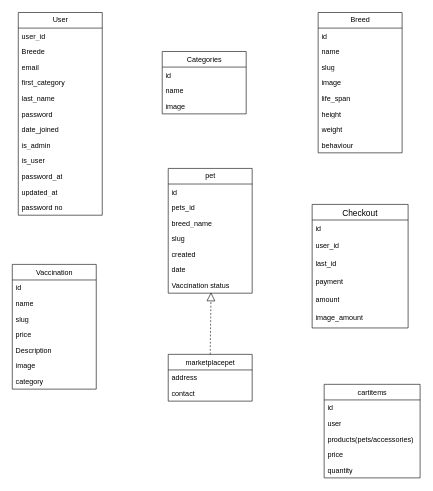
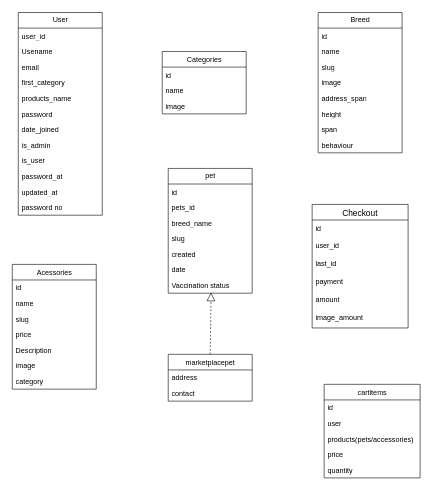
  <mxCell id="0" />
  <mxCell id="1" parent="0" />
  <mxCell id="2" value="User" style="swimlane;fontStyle=0;childLayout=stackLayout;horizontal=1;startSize=26;fillColor=none;horizontalStack=0;resizeParent=1;resizeParentMax=0;resizeLast=0;collapsible=1;marginBottom=0;html=1;" parent="1" vertex="1"><mxGeometry x="30" y="20" width="140" height="338" as="geometry" /></mxCell>
  <mxCell id="3" value="user_id" style="text;strokeColor=none;fillColor=none;align=left;verticalAlign=top;spacingLeft=4;spacingRight=4;overflow=hidden;rotatable=0;points=[[0,0.5],[1,0.5]];portConstraint=eastwest;whiteSpace=wrap;html=1;" parent="2" vertex="1"><mxGeometry y="26" width="140" height="26" as="geometry" /></mxCell>
- <mxCell id="4" value="Breed&lt;span style=&quot;background-color: transparent;&quot;&gt;e&lt;/span&gt;" style="text;strokeColor=none;fillColor=none;align=left;verticalAlign=top;spacingLeft=4;spacingRight=4;overflow=hidden;rotatable=0;points=[[0,0.5],[1,0.5]];portConstraint=eastwest;whiteSpace=wrap;html=1;" parent="2" vertex="1"><mxGeometry y="52" width="140" height="26" as="geometry" /></mxCell>
+ <mxCell id="4" value="Usenam&lt;span style=&quot;background-color: transparent;&quot;&gt;e&lt;/span&gt;" style="text;strokeColor=none;fillColor=none;align=left;verticalAlign=top;spacingLeft=4;spacingRight=4;overflow=hidden;rotatable=0;points=[[0,0.5],[1,0.5]];portConstraint=eastwest;whiteSpace=wrap;html=1;" parent="2" vertex="1"><mxGeometry y="52" width="140" height="26" as="geometry" /></mxCell>
  <mxCell id="5" value="email" style="text;strokeColor=none;fillColor=none;align=left;verticalAlign=top;spacingLeft=4;spacingRight=4;overflow=hidden;rotatable=0;points=[[0,0.5],[1,0.5]];portConstraint=eastwest;whiteSpace=wrap;html=1;" parent="2" vertex="1"><mxGeometry y="78" width="140" height="26" as="geometry" /></mxCell>
  <mxCell id="6" value="first_category" style="text;strokeColor=none;fillColor=none;align=left;verticalAlign=top;spacingLeft=4;spacingRight=4;overflow=hidden;rotatable=0;points=[[0,0.5],[1,0.5]];portConstraint=eastwest;whiteSpace=wrap;html=1;" parent="2" vertex="1"><mxGeometry y="104" width="140" height="26" as="geometry" /></mxCell>
- <mxCell id="7" value="last_name" style="text;strokeColor=none;fillColor=none;align=left;verticalAlign=top;spacingLeft=4;spacingRight=4;overflow=hidden;rotatable=0;points=[[0,0.5],[1,0.5]];portConstraint=eastwest;whiteSpace=wrap;html=1;" parent="2" vertex="1"><mxGeometry y="130" width="140" height="26" as="geometry" /></mxCell>
+ <mxCell id="7" value="products_name" style="text;strokeColor=none;fillColor=none;align=left;verticalAlign=top;spacingLeft=4;spacingRight=4;overflow=hidden;rotatable=0;points=[[0,0.5],[1,0.5]];portConstraint=eastwest;whiteSpace=wrap;html=1;" parent="2" vertex="1"><mxGeometry y="130" width="140" height="26" as="geometry" /></mxCell>
  <mxCell id="8" value="password" style="text;strokeColor=none;fillColor=none;align=left;verticalAlign=top;spacingLeft=4;spacingRight=4;overflow=hidden;rotatable=0;points=[[0,0.5],[1,0.5]];portConstraint=eastwest;whiteSpace=wrap;html=1;" parent="2" vertex="1"><mxGeometry y="156" width="140" height="26" as="geometry" /></mxCell>
  <mxCell id="9" value="date_joined" style="text;strokeColor=none;fillColor=none;align=left;verticalAlign=top;spacingLeft=4;spacingRight=4;overflow=hidden;rotatable=0;points=[[0,0.5],[1,0.5]];portConstraint=eastwest;whiteSpace=wrap;html=1;" parent="2" vertex="1"><mxGeometry y="182" width="140" height="26" as="geometry" /></mxCell>
  <mxCell id="10" value="is_admin" style="text;strokeColor=none;fillColor=none;align=left;verticalAlign=top;spacingLeft=4;spacingRight=4;overflow=hidden;rotatable=0;points=[[0,0.5],[1,0.5]];portConstraint=eastwest;whiteSpace=wrap;html=1;" parent="2" vertex="1"><mxGeometry y="208" width="140" height="26" as="geometry" /></mxCell>
  <mxCell id="11" value="is_user" style="text;strokeColor=none;fillColor=none;align=left;verticalAlign=top;spacingLeft=4;spacingRight=4;overflow=hidden;rotatable=0;points=[[0,0.5],[1,0.5]];portConstraint=eastwest;whiteSpace=wrap;html=1;" parent="2" vertex="1"><mxGeometry y="234" width="140" height="26" as="geometry" /></mxCell>
  <mxCell id="12" value="password_at" style="text;strokeColor=none;fillColor=none;align=left;verticalAlign=top;spacingLeft=4;spacingRight=4;overflow=hidden;rotatable=0;points=[[0,0.5],[1,0.5]];portConstraint=eastwest;whiteSpace=wrap;html=1;" parent="2" vertex="1"><mxGeometry y="260" width="140" height="26" as="geometry" /></mxCell>
  <mxCell id="13" value="updated_at" style="text;strokeColor=none;fillColor=none;align=left;verticalAlign=top;spacingLeft=4;spacingRight=4;overflow=hidden;rotatable=0;points=[[0,0.5],[1,0.5]];portConstraint=eastwest;whiteSpace=wrap;html=1;" parent="2" vertex="1"><mxGeometry y="286" width="140" height="26" as="geometry" /></mxCell>
  <mxCell id="14" value="password no" style="text;strokeColor=none;fillColor=none;align=left;verticalAlign=top;spacingLeft=4;spacingRight=4;overflow=hidden;rotatable=0;points=[[0,0.5],[1,0.5]];portConstraint=eastwest;whiteSpace=wrap;html=1;" parent="2" vertex="1"><mxGeometry y="312" width="140" height="26" as="geometry" /></mxCell>
  <mxCell id="15" value="Breed" style="swimlane;fontStyle=0;childLayout=stackLayout;horizontal=1;startSize=26;fillColor=none;horizontalStack=0;resizeParent=1;resizeParentMax=0;resizeLast=0;collapsible=1;marginBottom=0;html=1;" parent="1" vertex="1"><mxGeometry x="530" y="20" width="140" height="234" as="geometry" /></mxCell>
  <mxCell id="16" value="id" style="text;strokeColor=none;fillColor=none;align=left;verticalAlign=top;spacingLeft=4;spacingRight=4;overflow=hidden;rotatable=0;points=[[0,0.5],[1,0.5]];portConstraint=eastwest;whiteSpace=wrap;html=1;" parent="15" vertex="1"><mxGeometry y="26" width="140" height="26" as="geometry" /></mxCell>
  <mxCell id="17" value="name" style="text;strokeColor=none;fillColor=none;align=left;verticalAlign=top;spacingLeft=4;spacingRight=4;overflow=hidden;rotatable=0;points=[[0,0.5],[1,0.5]];portConstraint=eastwest;whiteSpace=wrap;html=1;" parent="15" vertex="1"><mxGeometry y="52" width="140" height="26" as="geometry" /></mxCell>
  <mxCell id="18" value="slug" style="text;strokeColor=none;fillColor=none;align=left;verticalAlign=top;spacingLeft=4;spacingRight=4;overflow=hidden;rotatable=0;points=[[0,0.5],[1,0.5]];portConstraint=eastwest;whiteSpace=wrap;html=1;" parent="15" vertex="1"><mxGeometry y="78" width="140" height="26" as="geometry" /></mxCell>
  <mxCell id="19" value="image" style="text;strokeColor=none;fillColor=none;align=left;verticalAlign=top;spacingLeft=4;spacingRight=4;overflow=hidden;rotatable=0;points=[[0,0.5],[1,0.5]];portConstraint=eastwest;whiteSpace=wrap;html=1;" parent="15" vertex="1"><mxGeometry y="104" width="140" height="26" as="geometry" /></mxCell>
- <mxCell id="20" value="life_span" style="text;strokeColor=none;fillColor=none;align=left;verticalAlign=top;spacingLeft=4;spacingRight=4;overflow=hidden;rotatable=0;points=[[0,0.5],[1,0.5]];portConstraint=eastwest;whiteSpace=wrap;html=1;" parent="15" vertex="1"><mxGeometry y="130" width="140" height="26" as="geometry" /></mxCell>
+ <mxCell id="20" value="address_span" style="text;strokeColor=none;fillColor=none;align=left;verticalAlign=top;spacingLeft=4;spacingRight=4;overflow=hidden;rotatable=0;points=[[0,0.5],[1,0.5]];portConstraint=eastwest;whiteSpace=wrap;html=1;" parent="15" vertex="1"><mxGeometry y="130" width="140" height="26" as="geometry" /></mxCell>
  <mxCell id="21" value="height" style="text;strokeColor=none;fillColor=none;align=left;verticalAlign=top;spacingLeft=4;spacingRight=4;overflow=hidden;rotatable=0;points=[[0,0.5],[1,0.5]];portConstraint=eastwest;whiteSpace=wrap;html=1;" parent="15" vertex="1"><mxGeometry y="156" width="140" height="26" as="geometry" /></mxCell>
- <mxCell id="22" value="weight" style="text;strokeColor=none;fillColor=none;align=left;verticalAlign=top;spacingLeft=4;spacingRight=4;overflow=hidden;rotatable=0;points=[[0,0.5],[1,0.5]];portConstraint=eastwest;whiteSpace=wrap;html=1;" parent="15" vertex="1"><mxGeometry y="182" width="140" height="26" as="geometry" /></mxCell>
+ <mxCell id="22" value="span" style="text;strokeColor=none;fillColor=none;align=left;verticalAlign=top;spacingLeft=4;spacingRight=4;overflow=hidden;rotatable=0;points=[[0,0.5],[1,0.5]];portConstraint=eastwest;whiteSpace=wrap;html=1;" parent="15" vertex="1"><mxGeometry y="182" width="140" height="26" as="geometry" /></mxCell>
  <mxCell id="23" value="behaviour" style="text;strokeColor=none;fillColor=none;align=left;verticalAlign=top;spacingLeft=4;spacingRight=4;overflow=hidden;rotatable=0;points=[[0,0.5],[1,0.5]];portConstraint=eastwest;whiteSpace=wrap;html=1;" parent="15" vertex="1"><mxGeometry y="208" width="140" height="26" as="geometry" /></mxCell>
  <mxCell id="24" value="pet" style="swimlane;fontStyle=0;childLayout=stackLayout;horizontal=1;startSize=26;fillColor=none;horizontalStack=0;resizeParent=1;resizeParentMax=0;resizeLast=0;collapsible=1;marginBottom=0;html=1;" parent="1" vertex="1"><mxGeometry x="280" y="280" width="140" height="208" as="geometry" /></mxCell>
  <mxCell id="25" value="id" style="text;strokeColor=none;fillColor=none;align=left;verticalAlign=top;spacingLeft=4;spacingRight=4;overflow=hidden;rotatable=0;points=[[0,0.5],[1,0.5]];portConstraint=eastwest;whiteSpace=wrap;html=1;" parent="24" vertex="1"><mxGeometry y="26" width="140" height="26" as="geometry" /></mxCell>
  <mxCell id="26" value="pets_id" style="text;strokeColor=none;fillColor=none;align=left;verticalAlign=top;spacingLeft=4;spacingRight=4;overflow=hidden;rotatable=0;points=[[0,0.5],[1,0.5]];portConstraint=eastwest;whiteSpace=wrap;html=1;" parent="24" vertex="1"><mxGeometry y="52" width="140" height="26" as="geometry" /></mxCell>
  <mxCell id="27" value="breed_name" style="text;strokeColor=none;fillColor=none;align=left;verticalAlign=top;spacingLeft=4;spacingRight=4;overflow=hidden;rotatable=0;points=[[0,0.5],[1,0.5]];portConstraint=eastwest;whiteSpace=wrap;html=1;" parent="24" vertex="1"><mxGeometry y="78" width="140" height="26" as="geometry" /></mxCell>
  <mxCell id="28" value="slug" style="text;strokeColor=none;fillColor=none;align=left;verticalAlign=top;spacingLeft=4;spacingRight=4;overflow=hidden;rotatable=0;points=[[0,0.5],[1,0.5]];portConstraint=eastwest;whiteSpace=wrap;html=1;" parent="24" vertex="1"><mxGeometry y="104" width="140" height="26" as="geometry" /></mxCell>
  <mxCell id="29" value="created" style="text;strokeColor=none;fillColor=none;align=left;verticalAlign=top;spacingLeft=4;spacingRight=4;overflow=hidden;rotatable=0;points=[[0,0.5],[1,0.5]];portConstraint=eastwest;whiteSpace=wrap;html=1;" parent="24" vertex="1"><mxGeometry y="130" width="140" height="26" as="geometry" /></mxCell>
  <mxCell id="30" value="date" style="text;strokeColor=none;fillColor=none;align=left;verticalAlign=top;spacingLeft=4;spacingRight=4;overflow=hidden;rotatable=0;points=[[0,0.5],[1,0.5]];portConstraint=eastwest;whiteSpace=wrap;html=1;" parent="24" vertex="1"><mxGeometry y="156" width="140" height="26" as="geometry" /></mxCell>
  <mxCell id="31" value="Vaccination status" style="text;strokeColor=none;fillColor=none;align=left;verticalAlign=top;spacingLeft=4;spacingRight=4;overflow=hidden;rotatable=0;points=[[0,0.5],[1,0.5]];portConstraint=eastwest;whiteSpace=wrap;html=1;" parent="24" vertex="1"><mxGeometry y="182" width="140" height="26" as="geometry" /></mxCell>
  <mxCell id="32" value="marketplacepet" style="swimlane;fontStyle=0;childLayout=stackLayout;horizontal=1;startSize=26;fillColor=none;horizontalStack=0;resizeParent=1;resizeParentMax=0;resizeLast=0;collapsible=1;marginBottom=0;html=1;align=center;verticalAlign=top;spacingLeft=4;spacingRight=4;fontFamily=Helvetica;fontSize=12;fontColor=default;" parent="1" vertex="1"><mxGeometry x="280" y="590" width="140" height="78" as="geometry" /></mxCell>
  <mxCell id="33" value="address" style="text;strokeColor=none;fillColor=none;align=left;verticalAlign=top;spacingLeft=4;spacingRight=4;overflow=hidden;rotatable=0;points=[[0,0.5],[1,0.5]];portConstraint=eastwest;whiteSpace=wrap;html=1;fontFamily=Helvetica;fontSize=12;fontColor=default;" parent="32" vertex="1"><mxGeometry y="26" width="140" height="26" as="geometry" /></mxCell>
  <mxCell id="34" value="contact" style="text;strokeColor=none;fillColor=none;align=left;verticalAlign=top;spacingLeft=4;spacingRight=4;overflow=hidden;rotatable=0;points=[[0,0.5],[1,0.5]];portConstraint=eastwest;whiteSpace=wrap;html=1;fontFamily=Helvetica;fontSize=12;fontColor=default;" parent="32" vertex="1"><mxGeometry y="52" width="140" height="26" as="geometry" /></mxCell>
  <mxCell id="35" value="" style="edgeStyle=none;html=1;endSize=12;endArrow=block;endFill=0;fontFamily=Helvetica;fontSize=12;fontColor=default;exitX=0.5;exitY=0;exitDx=0;exitDy=0;entryX=0.51;entryY=0.952;entryDx=0;entryDy=0;entryPerimeter=0;dashed=1;" parent="1" source="32" target="31" edge="1"><mxGeometry width="160" relative="1" as="geometry"><mxPoint x="330" y="430" as="sourcePoint" /><mxPoint x="490" y="430" as="targetPoint" /></mxGeometry></mxCell>
- <mxCell id="36" value="Vaccination" style="swimlane;fontStyle=0;childLayout=stackLayout;horizontal=1;startSize=26;fillColor=none;horizontalStack=0;resizeParent=1;resizeParentMax=0;resizeLast=0;collapsible=1;marginBottom=0;html=1;align=center;verticalAlign=top;spacingLeft=4;spacingRight=4;fontFamily=Helvetica;fontSize=12;fontColor=default;" parent="1" vertex="1"><mxGeometry x="20" y="440" width="140" height="208" as="geometry" /></mxCell>
+ <mxCell id="36" value="Acessories" style="swimlane;fontStyle=0;childLayout=stackLayout;horizontal=1;startSize=26;fillColor=none;horizontalStack=0;resizeParent=1;resizeParentMax=0;resizeLast=0;collapsible=1;marginBottom=0;html=1;align=center;verticalAlign=top;spacingLeft=4;spacingRight=4;fontFamily=Helvetica;fontSize=12;fontColor=default;" parent="1" vertex="1"><mxGeometry x="20" y="440" width="140" height="208" as="geometry" /></mxCell>
  <mxCell id="37" value="id" style="text;strokeColor=none;fillColor=none;align=left;verticalAlign=top;spacingLeft=4;spacingRight=4;overflow=hidden;rotatable=0;points=[[0,0.5],[1,0.5]];portConstraint=eastwest;whiteSpace=wrap;html=1;fontFamily=Helvetica;fontSize=12;fontColor=default;" parent="36" vertex="1"><mxGeometry y="26" width="140" height="26" as="geometry" /></mxCell>
  <mxCell id="38" value="name" style="text;strokeColor=none;fillColor=none;align=left;verticalAlign=top;spacingLeft=4;spacingRight=4;overflow=hidden;rotatable=0;points=[[0,0.5],[1,0.5]];portConstraint=eastwest;whiteSpace=wrap;html=1;fontFamily=Helvetica;fontSize=12;fontColor=default;" parent="36" vertex="1"><mxGeometry y="52" width="140" height="26" as="geometry" /></mxCell>
  <mxCell id="39" value="slug" style="text;strokeColor=none;fillColor=none;align=left;verticalAlign=top;spacingLeft=4;spacingRight=4;overflow=hidden;rotatable=0;points=[[0,0.5],[1,0.5]];portConstraint=eastwest;whiteSpace=wrap;html=1;fontFamily=Helvetica;fontSize=12;fontColor=default;" parent="36" vertex="1"><mxGeometry y="78" width="140" height="26" as="geometry" /></mxCell>
  <mxCell id="40" value="price" style="text;strokeColor=none;fillColor=none;align=left;verticalAlign=top;spacingLeft=4;spacingRight=4;overflow=hidden;rotatable=0;points=[[0,0.5],[1,0.5]];portConstraint=eastwest;whiteSpace=wrap;html=1;fontFamily=Helvetica;fontSize=12;fontColor=default;" parent="36" vertex="1"><mxGeometry y="104" width="140" height="26" as="geometry" /></mxCell>
  <mxCell id="41" value="Description" style="text;strokeColor=none;fillColor=none;align=left;verticalAlign=top;spacingLeft=4;spacingRight=4;overflow=hidden;rotatable=0;points=[[0,0.5],[1,0.5]];portConstraint=eastwest;whiteSpace=wrap;html=1;fontFamily=Helvetica;fontSize=12;fontColor=default;" parent="36" vertex="1"><mxGeometry y="130" width="140" height="26" as="geometry" /></mxCell>
  <mxCell id="42" value="image" style="text;strokeColor=none;fillColor=none;align=left;verticalAlign=top;spacingLeft=4;spacingRight=4;overflow=hidden;rotatable=0;points=[[0,0.5],[1,0.5]];portConstraint=eastwest;whiteSpace=wrap;html=1;fontFamily=Helvetica;fontSize=12;fontColor=default;" parent="36" vertex="1"><mxGeometry y="156" width="140" height="26" as="geometry" /></mxCell>
  <mxCell id="43" value="category" style="text;strokeColor=none;fillColor=none;align=left;verticalAlign=top;spacingLeft=4;spacingRight=4;overflow=hidden;rotatable=0;points=[[0,0.5],[1,0.5]];portConstraint=eastwest;whiteSpace=wrap;html=1;fontFamily=Helvetica;fontSize=12;fontColor=default;" parent="36" vertex="1"><mxGeometry y="182" width="140" height="26" as="geometry" /></mxCell>
  <mxCell id="44" value="cartitems" style="swimlane;fontStyle=0;childLayout=stackLayout;horizontal=1;startSize=26;fillColor=none;horizontalStack=0;resizeParent=1;resizeParentMax=0;resizeLast=0;collapsible=1;marginBottom=0;html=1;align=center;verticalAlign=top;spacingLeft=4;spacingRight=4;fontFamily=Helvetica;fontSize=12;fontColor=default;" parent="1" vertex="1"><mxGeometry x="540" y="640" width="160" height="156" as="geometry" /></mxCell>
  <mxCell id="45" value="id" style="text;strokeColor=none;fillColor=none;align=left;verticalAlign=top;spacingLeft=4;spacingRight=4;overflow=hidden;rotatable=0;points=[[0,0.5],[1,0.5]];portConstraint=eastwest;whiteSpace=wrap;html=1;fontFamily=Helvetica;fontSize=12;fontColor=default;" parent="44" vertex="1"><mxGeometry y="26" width="160" height="26" as="geometry" /></mxCell>
  <mxCell id="46" value="user" style="text;strokeColor=none;fillColor=none;align=left;verticalAlign=top;spacingLeft=4;spacingRight=4;overflow=hidden;rotatable=0;points=[[0,0.5],[1,0.5]];portConstraint=eastwest;whiteSpace=wrap;html=1;fontFamily=Helvetica;fontSize=12;fontColor=default;" parent="44" vertex="1"><mxGeometry y="52" width="160" height="26" as="geometry" /></mxCell>
  <mxCell id="47" value="products(pets/accessories)" style="text;strokeColor=none;fillColor=none;align=left;verticalAlign=top;spacingLeft=4;spacingRight=4;overflow=hidden;rotatable=0;points=[[0,0.5],[1,0.5]];portConstraint=eastwest;whiteSpace=wrap;html=1;fontFamily=Helvetica;fontSize=12;fontColor=default;" parent="44" vertex="1"><mxGeometry y="78" width="160" height="26" as="geometry" /></mxCell>
  <mxCell id="48" value="price" style="text;strokeColor=none;fillColor=none;align=left;verticalAlign=top;spacingLeft=4;spacingRight=4;overflow=hidden;rotatable=0;points=[[0,0.5],[1,0.5]];portConstraint=eastwest;whiteSpace=wrap;html=1;fontFamily=Helvetica;fontSize=12;fontColor=default;" parent="44" vertex="1"><mxGeometry y="104" width="160" height="26" as="geometry" /></mxCell>
  <mxCell id="49" value="quantity" style="text;strokeColor=none;fillColor=none;align=left;verticalAlign=top;spacingLeft=4;spacingRight=4;overflow=hidden;rotatable=0;points=[[0,0.5],[1,0.5]];portConstraint=eastwest;whiteSpace=wrap;html=1;fontFamily=Helvetica;fontSize=12;fontColor=default;" parent="44" vertex="1"><mxGeometry y="130" width="160" height="26" as="geometry" /></mxCell>
  <mxCell id="50" value="Categories" style="swimlane;fontStyle=0;childLayout=stackLayout;horizontal=1;startSize=26;fillColor=none;horizontalStack=0;resizeParent=1;resizeParentMax=0;resizeLast=0;collapsible=1;marginBottom=0;html=1;align=center;verticalAlign=top;spacingLeft=4;spacingRight=4;fontFamily=Helvetica;fontSize=12;fontColor=default;" parent="1" vertex="1"><mxGeometry x="270" y="85" width="140" height="104" as="geometry" /></mxCell>
  <mxCell id="51" value="id" style="text;strokeColor=none;fillColor=none;align=left;verticalAlign=top;spacingLeft=4;spacingRight=4;overflow=hidden;rotatable=0;points=[[0,0.5],[1,0.5]];portConstraint=eastwest;whiteSpace=wrap;html=1;fontFamily=Helvetica;fontSize=12;fontColor=default;" parent="50" vertex="1"><mxGeometry y="26" width="140" height="26" as="geometry" /></mxCell>
  <mxCell id="52" value="name" style="text;strokeColor=none;fillColor=none;align=left;verticalAlign=top;spacingLeft=4;spacingRight=4;overflow=hidden;rotatable=0;points=[[0,0.5],[1,0.5]];portConstraint=eastwest;whiteSpace=wrap;html=1;fontFamily=Helvetica;fontSize=12;fontColor=default;" parent="50" vertex="1"><mxGeometry y="52" width="140" height="26" as="geometry" /></mxCell>
  <mxCell id="53" value="image" style="text;strokeColor=none;fillColor=none;align=left;verticalAlign=top;spacingLeft=4;spacingRight=4;overflow=hidden;rotatable=0;points=[[0,0.5],[1,0.5]];portConstraint=eastwest;whiteSpace=wrap;html=1;fontFamily=Helvetica;fontSize=12;fontColor=default;" parent="50" vertex="1"><mxGeometry y="78" width="140" height="26" as="geometry" /></mxCell>
  <mxCell id="54" value="Checkout" style="swimlane;fontStyle=0;childLayout=stackLayout;horizontal=1;startSize=26;horizontalStack=0;resizeParent=1;resizeParentMax=0;resizeLast=0;collapsible=1;marginBottom=0;align=center;fontSize=14;" vertex="1" parent="1"><mxGeometry x="520" y="340" width="160" height="206" as="geometry" /></mxCell>
  <mxCell id="55" value="id" style="text;strokeColor=none;fillColor=none;spacingLeft=4;spacingRight=4;overflow=hidden;rotatable=0;points=[[0,0.5],[1,0.5]];portConstraint=eastwest;fontSize=12;whiteSpace=wrap;html=1;" vertex="1" parent="54"><mxGeometry y="26" width="160" height="30" as="geometry" /></mxCell>
  <mxCell id="56" value="user_id" style="text;strokeColor=none;fillColor=none;spacingLeft=4;spacingRight=4;overflow=hidden;rotatable=0;points=[[0,0.5],[1,0.5]];portConstraint=eastwest;fontSize=12;whiteSpace=wrap;html=1;" vertex="1" parent="54"><mxGeometry y="56" width="160" height="30" as="geometry" /></mxCell>
  <mxCell id="57" value="last_id" style="text;strokeColor=none;fillColor=none;spacingLeft=4;spacingRight=4;overflow=hidden;rotatable=0;points=[[0,0.5],[1,0.5]];portConstraint=eastwest;fontSize=12;whiteSpace=wrap;html=1;" vertex="1" parent="54"><mxGeometry y="86" width="160" height="30" as="geometry" /></mxCell>
  <mxCell id="58" value="payment&amp;nbsp;" style="text;strokeColor=none;fillColor=none;spacingLeft=4;spacingRight=4;overflow=hidden;rotatable=0;points=[[0,0.5],[1,0.5]];portConstraint=eastwest;fontSize=12;whiteSpace=wrap;html=1;" vertex="1" parent="54"><mxGeometry y="116" width="160" height="30" as="geometry" /></mxCell>
  <mxCell id="59" value="amount" style="text;strokeColor=none;fillColor=none;spacingLeft=4;spacingRight=4;overflow=hidden;rotatable=0;points=[[0,0.5],[1,0.5]];portConstraint=eastwest;fontSize=12;whiteSpace=wrap;html=1;" vertex="1" parent="54"><mxGeometry y="146" width="160" height="30" as="geometry" /></mxCell>
  <mxCell id="60" value="image_amount" style="text;strokeColor=none;fillColor=none;spacingLeft=4;spacingRight=4;overflow=hidden;rotatable=0;points=[[0,0.5],[1,0.5]];portConstraint=eastwest;fontSize=12;whiteSpace=wrap;html=1;" vertex="1" parent="54"><mxGeometry y="176" width="160" height="30" as="geometry" /></mxCell>
